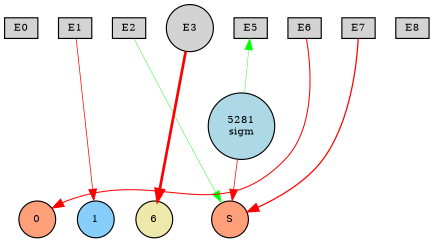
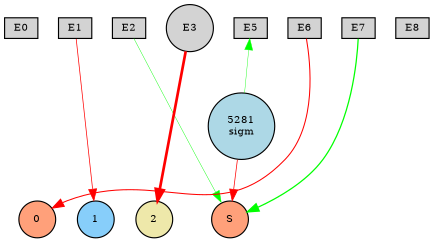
  digraph {
    node [fillcolor=lightgray fontsize=9 shape=box style=filled]
    edge [style=invis]
    E0 [height=0.2 width=0.2]
    E1 [height=0.2 width=0.2]
    E2 [height=0.2 width=0.2]
    E3 [height=0.2 shape=circle width=0.2]
    E5 [height=0.2 width=0.2]
    E6 [height=0.2 width=0.2]
    E7 [height=0.2 width=0.2]
    E8 [height=0.2 width=0.2]
    0 [fillcolor=lightsalmon height=0.2 shape=circle width=0.2]
    1 [fillcolor=lightskyblue height=0.2 shape=circle width=0.2]
-   2 [fillcolor=palegoldenrod height=0.2 shape=circle width=0.2 label=6]
+   2 [fillcolor=palegoldenrod height=0.2 shape=circle width=0.2]
    S [fillcolor=lightsalmon height=0.2 shape=circle width=0.2]
    n13 [fillcolor=lightblue height=0.2 label="5281\nsigm" shape=circle width=0.2]
    subgraph sub_1 {
      rank=source
      E0
      E1
      E2
      E3
      E5
      E6
      E7
      E8
    }
    subgraph sub_2 {
      rank=sink
      0
      1
      2
      S
    }
    E0 -> E1
    E1 -> E2
    E1 -> 1 [color=red penwidth=0.6306057487937132 style=solid]
    E2 -> E3
    E2 -> S [color=green penwidth=0.3697373790735422 style=solid]
    E3 -> 2 [color=red penwidth=2.3505223559452264 style=solid]
    E5 -> E6
    E6 -> E7
    E6 -> 0 [color=red penwidth=0.8953827844367334 style=solid]
    E7 -> E8
-   E7 -> S [color=red penwidth=1.0850065237926763 style=solid]
+   E7 -> S [color=green penwidth=1.0850065237926763 style=solid]
    0 -> 1
    1 -> 2
    2 -> S
    n13 -> E5 [color=green penwidth=0.33878025702874737 style=solid]
    n13 -> S [color=red penwidth=0.6343142706773209 style=solid]
  }
